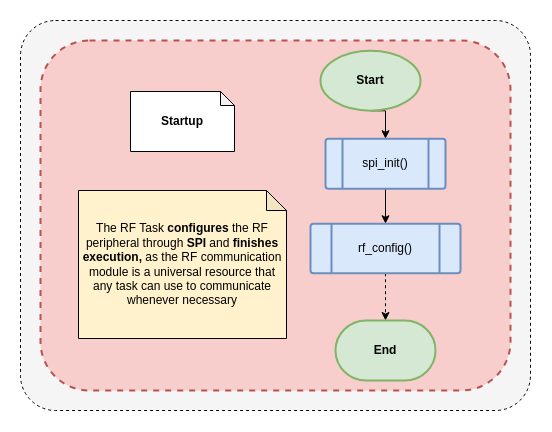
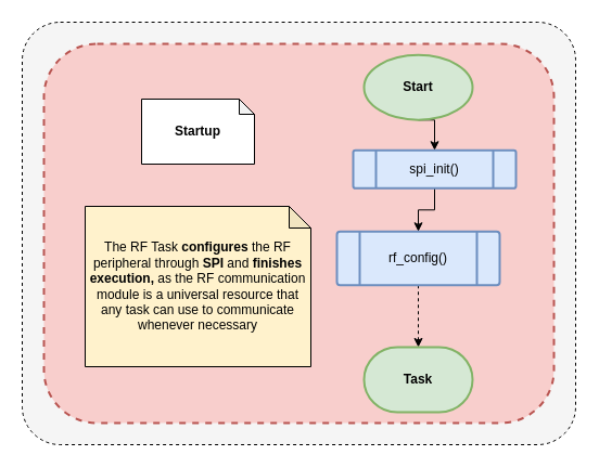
  <mxCell id="0" />
  <mxCell id="1" parent="0" />
  <mxCell id="2" value="" style="rounded=1;whiteSpace=wrap;html=1;dashed=1;fillColor=#f5f5f5;strokeColor=#000000;fontColor=#333333;arcSize=9;" parent="1" vertex="1"><mxGeometry x="20" y="20" width="510" height="390" as="geometry" /></mxCell>
  <mxCell id="3" value="" style="rounded=1;whiteSpace=wrap;html=1;dashed=1;fillColor=#f8cecc;strokeColor=#b85450;arcSize=14;strokeWidth=2;" parent="1" vertex="1"><mxGeometry x="40" y="40" width="470" height="350" as="geometry" /></mxCell>
  <mxCell id="4" value="Startup&lt;span style=&quot;color: rgba(0 , 0 , 0 , 0) ; font-family: monospace ; font-size: 0px ; white-space: nowrap&quot;&gt;%3CmxGraphModel%3E%3Croot%3E%3CmxCell%20id%3D%220%22%2F%3E%3CmxCell%20id%3D%221%22%20parent%3D%220%22%2F%3E%3CmxCell%20id%3D%222%22%20value%3D%22Gyroscope%20and%20Accelerometer%20Module%20(MPU-6050)%26lt%3Bbr%20style%3D%26quot%3Bwhite-space%3A%20normal%26quot%3B%26gt%3B%26lt%3Bspan%20style%3D%26quot%3Bwhite-space%3A%20normal%26quot%3B%26gt%3Balways%20operates%20as%20a%20Slave%26amp%3Bnbsp%3B%26lt%3B%2Fspan%26gt%3B%22%20style%3D%22shape%3Dnote%3BwhiteSpace%3Dwrap%3Bhtml%3D1%3BbackgroundOutline%3D1%3BdarkOpacity%3D0.05%3Bsize%3D20%3BfillColor%3D%23fff2cc%3BstrokeColor%3D%23000000%3B%22%20vertex%3D%221%22%20parent%3D%221%22%3E%3CmxGeometry%20x%3D%22284%22%20y%3D%22540%22%20width%3D%22141%22%20height%3D%2290%22%20as%3D%22geometry%22%2F%3E%3C%2FmxCell%3E%3C%2Froot%3E%3C%2FmxGraphModel%3E&lt;/span&gt;" style="shape=note;whiteSpace=wrap;html=1;backgroundOutline=1;darkOpacity=0.05;size=14;fontStyle=1;" parent="1" vertex="1"><mxGeometry x="130" y="91" width="104" height="60" as="geometry" /></mxCell>
  <mxCell id="5" style="edgeStyle=orthogonalEdgeStyle;rounded=0;orthogonalLoop=1;jettySize=auto;html=1;exitX=0.5;exitY=1;exitDx=0;exitDy=0;exitPerimeter=0;entryX=0.5;entryY=0;entryDx=0;entryDy=0;" parent="1" source="6" target="8" edge="1"><mxGeometry relative="1" as="geometry" /></mxCell>
- <mxCell id="6" value="Start" style="strokeWidth=2;html=1;shape=mxgraph.flowchart.start_1;whiteSpace=wrap;fillColor=#d5e8d4;strokeColor=#82b366;fontStyle=1" parent="1" vertex="1"><mxGeometry x="320" y="50.25" width="100" height="60" as="geometry" /></mxCell>
+ <mxCell id="6" value="Start" style="strokeWidth=2;html=1;shape=mxgraph.flowchart.start_1;whiteSpace=wrap;fillColor=#d5e8d4;strokeColor=#82b366;fontStyle=1" parent="1" vertex="1"><mxGeometry x="335" y="50.25" width="100" height="60" as="geometry" /></mxCell>
  <mxCell id="7" style="edgeStyle=orthogonalEdgeStyle;rounded=0;orthogonalLoop=1;jettySize=auto;html=1;exitX=0.5;exitY=1;exitDx=0;exitDy=0;entryX=0.5;entryY=0;entryDx=0;entryDy=0;" parent="1" source="8" target="10" edge="1"><mxGeometry relative="1" as="geometry" /></mxCell>
- <mxCell id="8" value="spi_init()" style="verticalLabelPosition=middle;verticalAlign=middle;html=1;shape=process;whiteSpace=wrap;rounded=1;size=0.14;arcSize=6;spacing=2;align=center;labelPosition=center;fillColor=#dae8fc;strokeColor=#6c8ebf;strokeWidth=2;" parent="1" vertex="1"><mxGeometry x="325" y="138.25" width="120" height="50" as="geometry" /></mxCell>
+ <mxCell id="8" value="spi_init()" style="verticalLabelPosition=middle;verticalAlign=middle;html=1;shape=process;whiteSpace=wrap;rounded=1;size=0.14;arcSize=6;spacing=2;align=center;labelPosition=center;fillColor=#dae8fc;strokeColor=#6c8ebf;strokeWidth=2;" parent="1" vertex="1"><mxGeometry x="325" y="138.25" width="150" height="35" as="geometry" /></mxCell>
  <mxCell id="9" style="edgeStyle=orthogonalEdgeStyle;rounded=0;orthogonalLoop=1;jettySize=auto;html=1;exitX=0.5;exitY=1;exitDx=0;exitDy=0;entryX=0.5;entryY=0;entryDx=0;entryDy=0;entryPerimeter=0;dashed=1;" parent="1" source="10" target="11" edge="1"><mxGeometry relative="1" as="geometry" /></mxCell>
- <mxCell id="10" value="rf_config()" style="verticalLabelPosition=middle;verticalAlign=middle;html=1;shape=process;whiteSpace=wrap;rounded=1;size=0.14;arcSize=6;spacing=2;align=center;labelPosition=center;fillColor=#dae8fc;strokeColor=#6c8ebf;strokeWidth=2;" parent="1" vertex="1"><mxGeometry x="310" y="223.25" width="150" height="49.5" as="geometry" /></mxCell>
- <mxCell id="11" value="&lt;b&gt;End&lt;/b&gt;" style="strokeWidth=2;html=1;shape=mxgraph.flowchart.terminator;whiteSpace=wrap;fillColor=#d5e8d4;strokeColor=#82b366;" parent="1" vertex="1"><mxGeometry x="335" y="320" width="100" height="60" as="geometry" /></mxCell>
+ <mxCell id="10" value="rf_config()" style="verticalLabelPosition=middle;verticalAlign=middle;html=1;shape=process;whiteSpace=wrap;rounded=1;size=0.14;arcSize=6;spacing=2;align=center;labelPosition=center;fillColor=#dae8fc;strokeColor=#6c8ebf;strokeWidth=2;" parent="1" vertex="1"><mxGeometry x="310" y="213.25" width="150" height="49.5" as="geometry" /></mxCell>
+ <mxCell id="11" value="&lt;b&gt;Task&lt;/b&gt;" style="strokeWidth=2;html=1;shape=mxgraph.flowchart.terminator;whiteSpace=wrap;fillColor=#d5e8d4;strokeColor=#82b366;" parent="1" vertex="1"><mxGeometry x="335" y="320" width="100" height="60" as="geometry" /></mxCell>
  <mxCell id="12" value="The RF Task &lt;b&gt;configures &lt;/b&gt;the RF peripheral through &lt;b&gt;SPI &lt;/b&gt;and &lt;b&gt;finishes execution,&amp;nbsp;&lt;/b&gt;as&amp;nbsp;the RF communication module is a universal resource that any task can use to communicate whenever necessary" style="shape=note;html=1;backgroundOutline=1;darkOpacity=0.05;size=20;fillColor=#fff2cc;strokeColor=#000000;whiteSpace=wrap;" parent="1" vertex="1"><mxGeometry x="78" y="190" width="208" height="148" as="geometry" /></mxCell>
